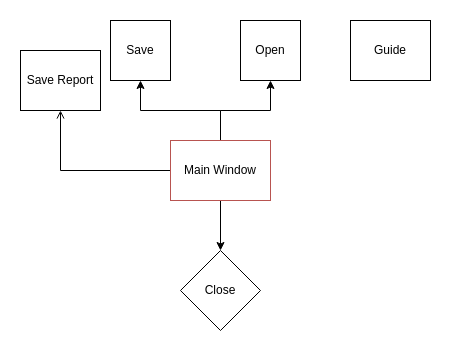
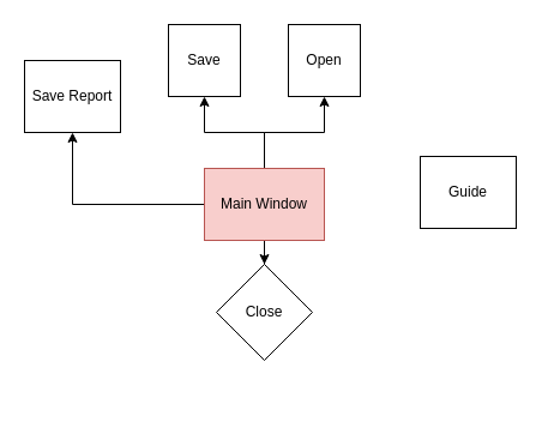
  <mxCell id="0" />
  <mxCell id="1" parent="0" />
  <mxCell id="2" value="" style="edgeStyle=orthogonalEdgeStyle;rounded=0;orthogonalLoop=1;jettySize=auto;html=1;" edge="1" parent="1" source="6" target="11"><mxGeometry relative="1" as="geometry" /></mxCell>
- <mxCell id="3" style="edgeStyle=orthogonalEdgeStyle;rounded=0;orthogonalLoop=1;jettySize=auto;html=1;entryX=0.5;entryY=1;entryDx=0;entryDy=0;endArrow=open;" edge="1" parent="1" source="6" target="8"><mxGeometry relative="1" as="geometry"><mxPoint x="60" y="90" as="targetPoint" /></mxGeometry></mxCell>
+ <mxCell id="3" style="edgeStyle=orthogonalEdgeStyle;rounded=0;orthogonalLoop=1;jettySize=auto;html=1;entryX=0.5;entryY=1;entryDx=0;entryDy=0;" edge="1" parent="1" source="6" target="8"><mxGeometry relative="1" as="geometry"><mxPoint x="60" y="90" as="targetPoint" /></mxGeometry></mxCell>
  <mxCell id="4" style="edgeStyle=orthogonalEdgeStyle;rounded=0;orthogonalLoop=1;jettySize=auto;html=1;entryX=0.5;entryY=1;entryDx=0;entryDy=0;" edge="1" parent="1" source="6" target="7"><mxGeometry relative="1" as="geometry"><mxPoint x="170" y="110" as="targetPoint" /></mxGeometry></mxCell>
  <mxCell id="5" style="edgeStyle=orthogonalEdgeStyle;rounded=0;orthogonalLoop=1;jettySize=auto;html=1;entryX=0.5;entryY=1;entryDx=0;entryDy=0;" edge="1" parent="1" source="6" target="9"><mxGeometry relative="1" as="geometry"><mxPoint x="270" y="110" as="targetPoint" /></mxGeometry></mxCell>
- <mxCell id="6" value="Main Window" style="rounded=0;whiteSpace=wrap;html=1;fillColor=#ffffff;strokeColor=#b85450;" vertex="1" parent="1"><mxGeometry x="170" y="140" width="100" height="60" as="geometry" /></mxCell>
- <mxCell id="7" value="Save" style="rounded=0;whiteSpace=wrap;html=1;" vertex="1" parent="1"><mxGeometry x="110" y="20" width="60" height="60" as="geometry" /></mxCell>
+ <mxCell id="6" value="Main Window" style="rounded=0;whiteSpace=wrap;html=1;fillColor=#f8cecc;strokeColor=#b85450;" vertex="1" parent="1"><mxGeometry x="170" y="140" width="100" height="60" as="geometry" /></mxCell>
+ <mxCell id="7" value="Save" style="rounded=0;whiteSpace=wrap;html=1;" vertex="1" parent="1"><mxGeometry x="140" y="20" width="60" height="60" as="geometry" /></mxCell>
  <mxCell id="8" value="Save Report" style="rounded=0;whiteSpace=wrap;html=1;" vertex="1" parent="1"><mxGeometry x="20" y="50" width="80" height="60" as="geometry" /></mxCell>
  <mxCell id="9" value="Open" style="rounded=0;whiteSpace=wrap;html=1;" vertex="1" parent="1"><mxGeometry x="240" y="20" width="60" height="60" as="geometry" /></mxCell>
- <mxCell id="10" value="Guide" style="rounded=0;whiteSpace=wrap;html=1;" vertex="1" parent="1"><mxGeometry x="350" y="20" width="80" height="60" as="geometry" /></mxCell>
- <mxCell id="11" value="Close" style="rhombus;whiteSpace=wrap;html=1;" vertex="1" parent="1"><mxGeometry x="180" y="250" width="80" height="80" as="geometry" /></mxCell>
+ <mxCell id="10" value="Guide" style="rounded=0;whiteSpace=wrap;html=1;" vertex="1" parent="1"><mxGeometry x="350" y="130" width="80" height="60" as="geometry" /></mxCell>
+ <mxCell id="11" value="Close" style="rhombus;whiteSpace=wrap;html=1;" vertex="1" parent="1"><mxGeometry x="180" y="220" width="80" height="80" as="geometry" /></mxCell>
